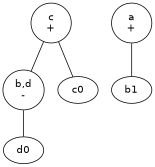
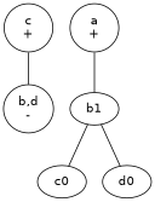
  graph {
    fontname="DejaVu Sans"
    node [fontname="DejaVu Sans"]
    edge [fontname="DejaVu Sans"]
    n1 [label="c\n+"]
    n2 [label="b,d\n-"]
    n3 [label=c0]
    n4 [label=d0]
    n5 [label="a\n+"]
    n6 [label=b1]
    n1 -- n2
-   n1 -- n3
-   n2 -- n4
+   n6 -- n3
+   n6 -- n4
    n5 -- n6
  }
